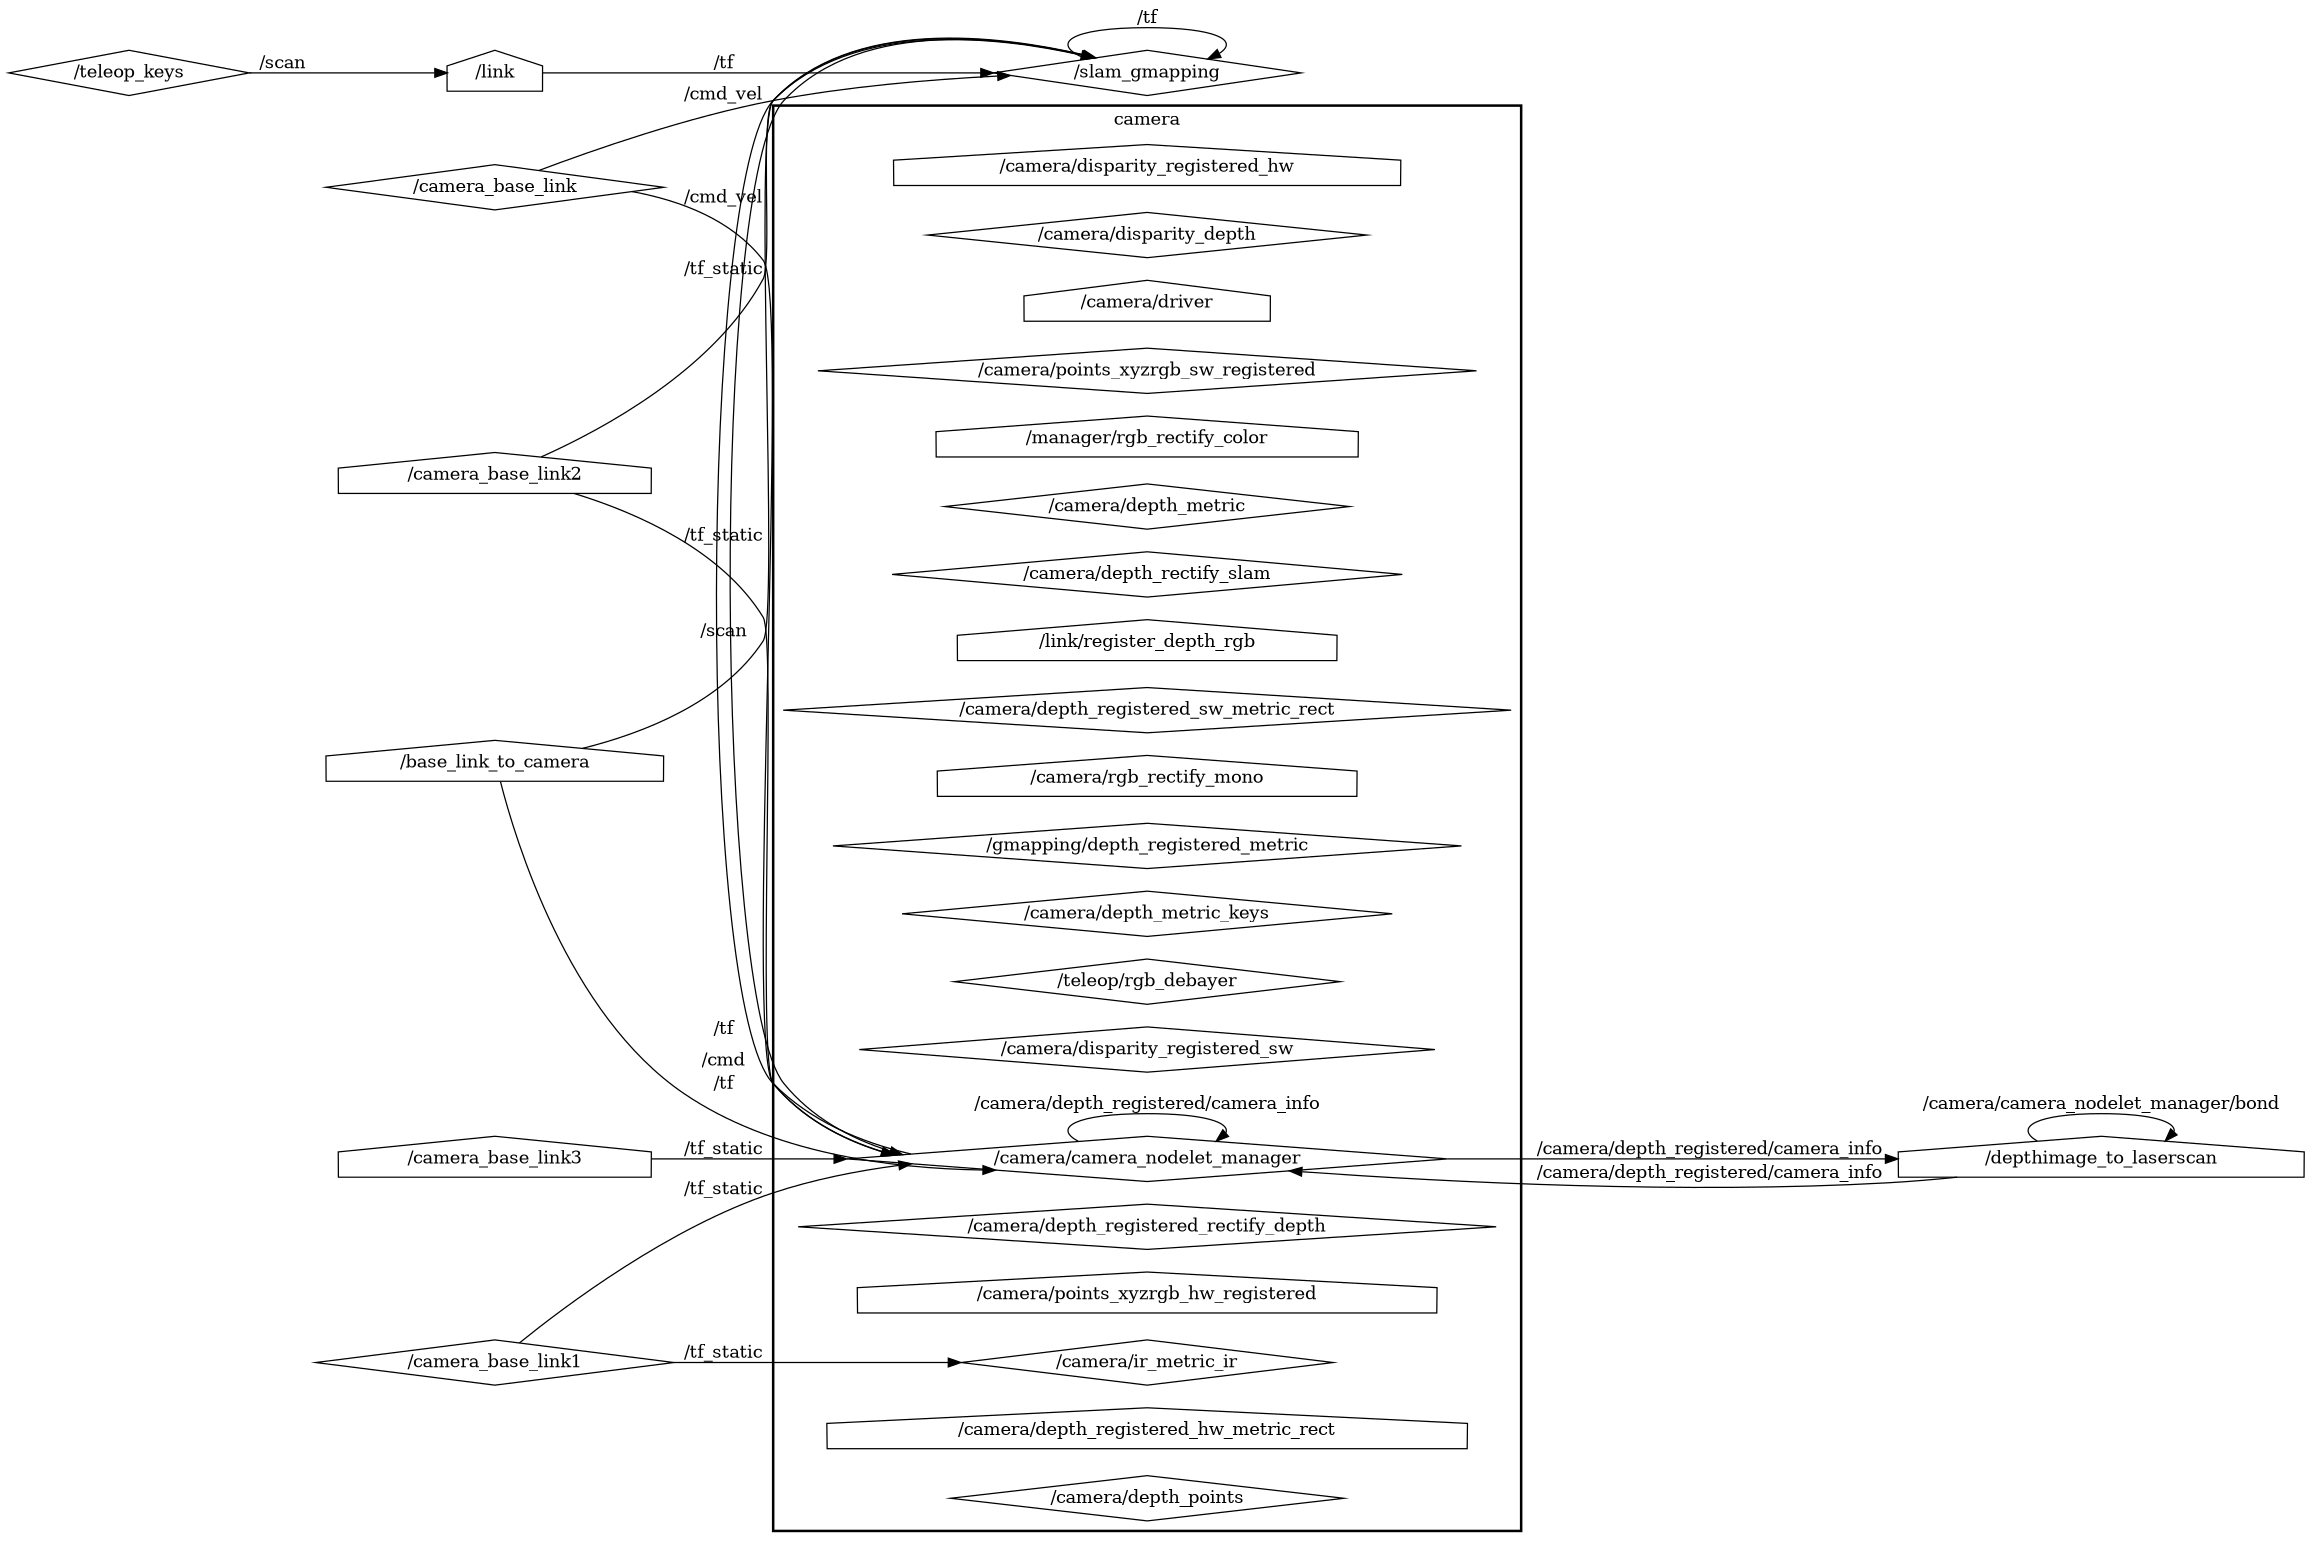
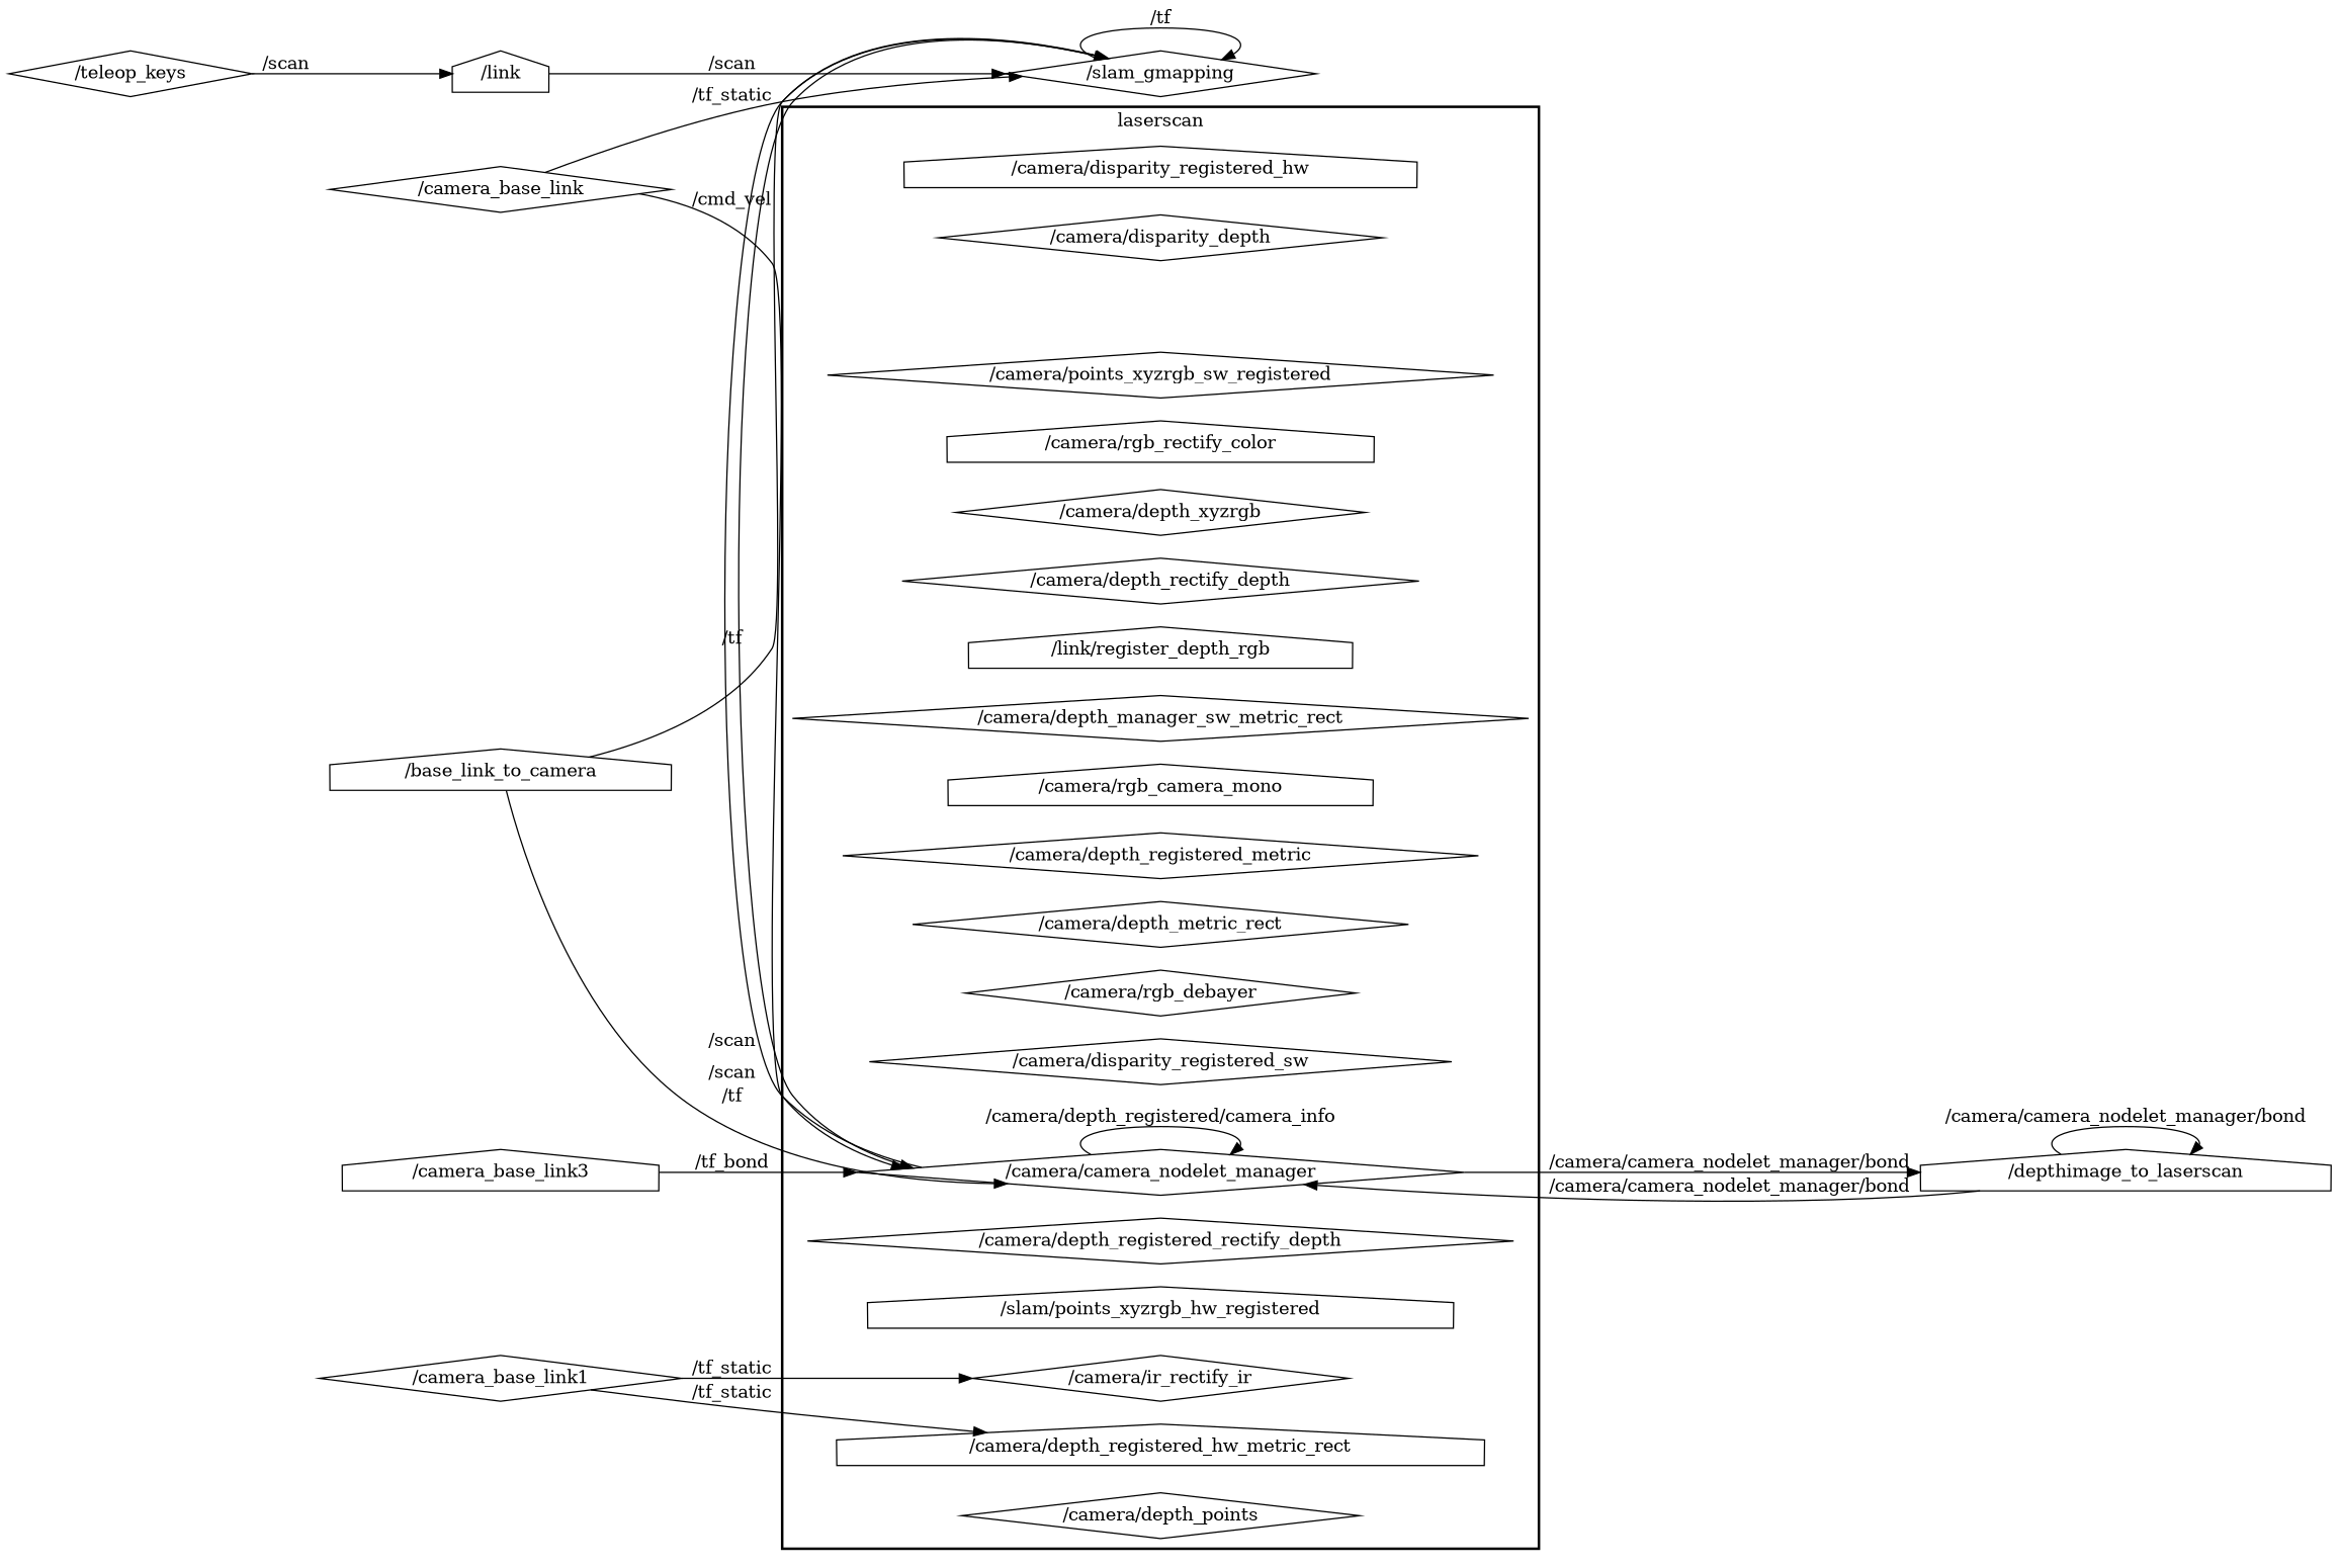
  digraph {
    compound=True
    rank=same
    rankdir=LR
    ranksep=0.2
    node [shape=diamond]
    edge [penwidth=1]
    n1 [height=0.5 label="/camera/disparity_registered_hw" shape=house width=3.5025]
    n2 [height=0.5 label="/camera/disparity_depth" width=2.672]
-   n3 [height=0.5 label="/camera/driver" shape=house width=1.7332]
    n4 [height=0.5 label="/camera/points_xyzrgb_sw_registered" width=4.026]
-   n5 [height=0.5 label="/manager/rgb_rectify_color" shape=house width=2.8525]
-   n6 [height=0.5 label="/camera/depth_metric" width=2.4553]
-   n7 [height=0.5 label="/camera/depth_rectify_slam" width=3.1233]
+   n5 [height=0.5 label="/camera/rgb_rectify_color" shape=house width=2.8525]
+   n6 [height=0.5 label="/camera/depth_xyzrgb" width=2.4553]
+   n7 [height=0.5 label="/camera/depth_rectify_depth" width=3.1233]
    n8 [height=0.5 label="/link/register_depth_rgb" shape=house width=2.997]
-   n9 [height=0.5 label="/camera/depth_registered_sw_metric_rect" width=4.4232]
-   n10 [height=0.5 label="/camera/rgb_rectify_mono" shape=house width=2.9247]
-   n11 [height=0.5 label="/gmapping/depth_registered_metric" width=3.5386]
-   n12 [height=0.5 label="/camera/depth_metric_keys" width=2.9428]
-   n13 [height=0.5 label="/teleop/rgb_debayer" width=2.3651]
+   n9 [height=0.5 label="/camera/depth_manager_sw_metric_rect" width=4.4232]
+   n10 [height=0.5 label="/camera/rgb_camera_mono" shape=house width=2.9247]
+   n11 [height=0.5 label="/camera/depth_registered_metric" width=3.5386]
+   n12 [height=0.5 label="/camera/depth_metric_rect" width=2.9428]
+   n13 [height=0.5 label="/camera/rgb_debayer" width=2.3651]
    n14 [height=0.5 label="/camera/disparity_registered_sw" width=3.4844]
    n15 [height=0.5 label="/camera/camera_nodelet_manager" width=3.683]
    n16 [height=0.5 label="/camera/depth_registered_rectify_depth" width=4.2066]
-   n17 [height=0.5 label="/camera/points_xyzrgb_hw_registered" shape=house width=4.0441]
-   n18 [height=0.5 label="/camera/ir_metric_ir" width=2.329]
+   n17 [height=0.5 label="/slam/points_xyzrgb_hw_registered" shape=house width=4.0441]
+   n18 [height=0.5 label="/camera/ir_rectify_ir" width=2.329]
    n19 [height=0.5 label="/camera/depth_registered_hw_metric_rect" shape=house width=4.4413]
    n20 [height=0.5 label="/camera/depth_points" width=2.4192]
    n21 [height=0.5 label="/depthimage_to_laserscan" shape=house width=2.8525]
    n22 [height=0.5 label="/slam_gmapping" width=1.9498]
    n23 [height=0.5 label="/base_link_to_camera" shape=house width=2.4553]
    n24 [height=0.5 label="/camera_base_link" width=2.1484]
    n25 [height=0.5 label="/teleop_keys" width=1.5346]
    n26 [height=0.5 label="/link" shape=house width=0.75]
    n27 [height=0.5 label="/camera_base_link1" width=2.2567]
    n28 [height=0.5 label="/camera_base_link3" shape=house width=2.2567]
-   n29 [height=0.5 label="/camera_base_link2" shape=house width=2.2567]
    subgraph cluster_1 {
-     label=camera
+     label=laserscan
      style=bold
      n1
      n2
-     n3
      n4
      n5
      n6
      n7
      n8
      n9
      n10
      n11
      n12
      n13
      n14
      n15
      n16
      n17
      n18
      n19
      n20
    }
    n15 -> n15 [label="/camera/depth_registered/camera_info"]
-   n15 -> n21 [label="/camera/depth_registered/camera_info"]
-   n15 -> n22 [label="/cmd"]
-   n21 -> n15 [label="/camera/depth_registered/camera_info"]
+   n15 -> n21 [label="/camera/camera_nodelet_manager/bond"]
+   n15 -> n22 [label="/scan"]
+   n21 -> n15 [label="/camera/camera_nodelet_manager/bond"]
    n21 -> n21 [label="/camera/camera_nodelet_manager/bond"]
-   n22 -> n15 [label="/tf"]
+   n22 -> n15 [label="/scan"]
    n22 -> n22 [label="/tf"]
    n23 -> n15 [label="/tf"]
-   n23 -> n22 [label="/scan"]
+   n23 -> n22 [label="/tf"]
    n24 -> n15 [label="/cmd_vel"]
-   n24 -> n22 [label="/cmd_vel"]
+   n24 -> n22 [label="/tf_static"]
    n25 -> n26 [label="/scan"]
-   n26 -> n22 [label="/tf"]
-   n27 -> n15 [label="/tf_static"]
+   n26 -> n22 [label="/scan"]
+   n27 -> n19 [label="/tf_static"]
    n27 -> n18 [label="/tf_static"]
-   n28 -> n15 [label="/tf_static"]
-   n29 -> n15 [label="/tf_static"]
-   n29 -> n22 [label="/tf_static"]
+   n28 -> n15 [label="/tf_bond"]
  }
